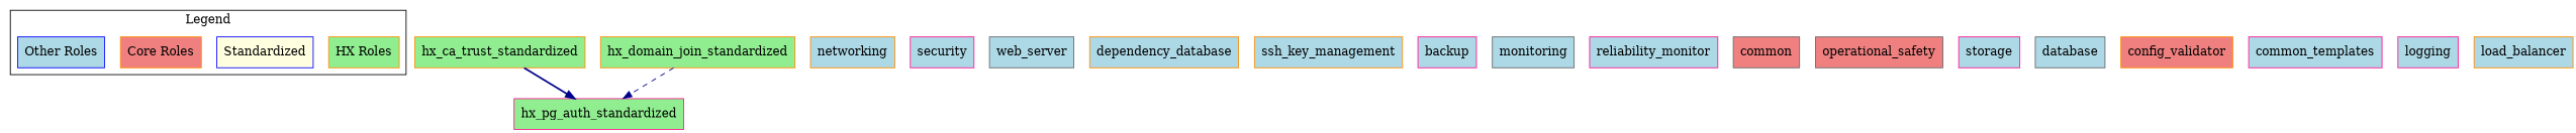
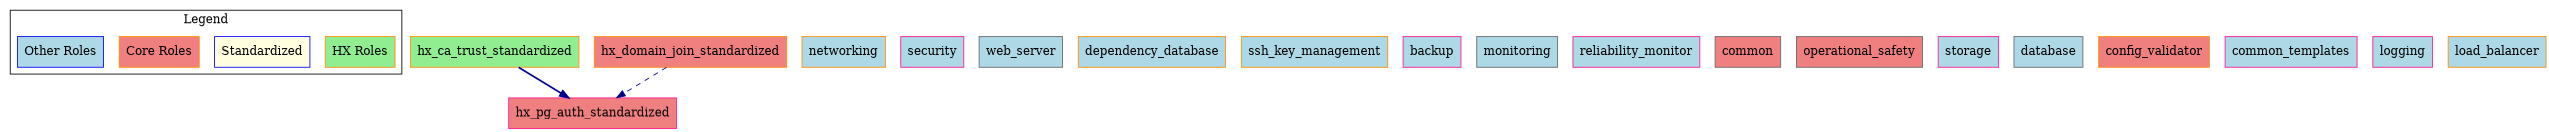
  digraph {
    rankdir=TB
    node [color=darkorange fillcolor=lightblue shape=box style=filled]
    edge [color=darkblue]
    "HX Roles" [fillcolor=lightgreen]
    Standardized [color=blue fillcolor=lightyellow]
    "Core Roles" [fillcolor=lightcoral]
    "Other Roles" [color=blue]
    hx_ca_trust_standardized [fillcolor=lightgreen]
-   hx_pg_auth_standardized [color=deeppink fillcolor=lightgreen]
-   hx_domain_join_standardized [fillcolor=lightgreen]
+   hx_pg_auth_standardized [color=deeppink fillcolor=lightcoral]
+   hx_domain_join_standardized [fillcolor=lightcoral]
    networking
    security [color=deeppink]
    web_server [color=gray40]
    n11 [label=dependency_database]
    ssh_key_management
    backup [color=deeppink]
    monitoring [color=gray40]
    reliability_monitor [color=deeppink]
    common [color=gray40 fillcolor=lightcoral]
    operational_safety [color=gray40 fillcolor=lightcoral]
    storage [color=deeppink]
    database [color=gray40]
    config_validator [fillcolor=lightcoral]
    common_templates [color=deeppink]
    logging [color=deeppink]
    load_balancer
    subgraph cluster_1 {
      fillcolor=white
      label=Legend
      style=filled
      "HX Roles"
      Standardized
      "Core Roles"
      "Other Roles"
    }
    hx_ca_trust_standardized -> hx_pg_auth_standardized [style=bold]
    hx_domain_join_standardized -> hx_pg_auth_standardized [style=dashed]
  }
